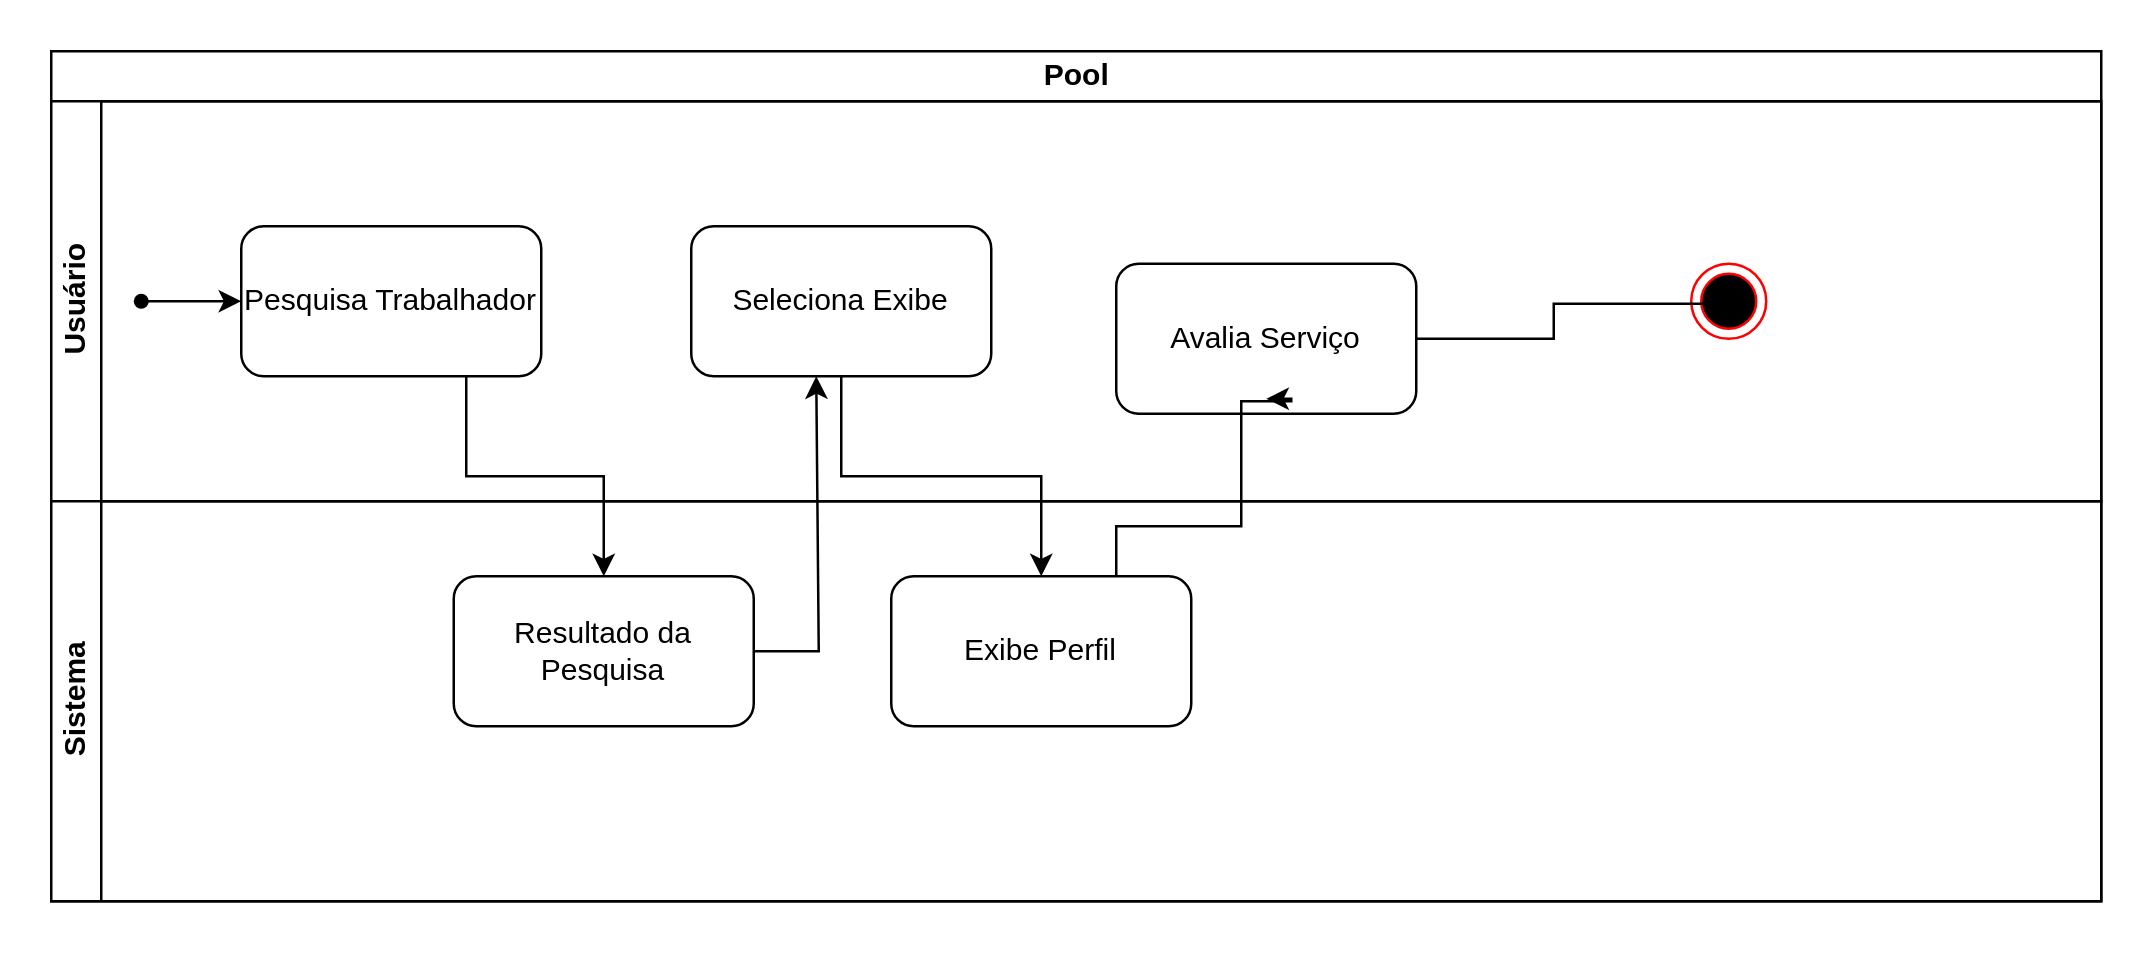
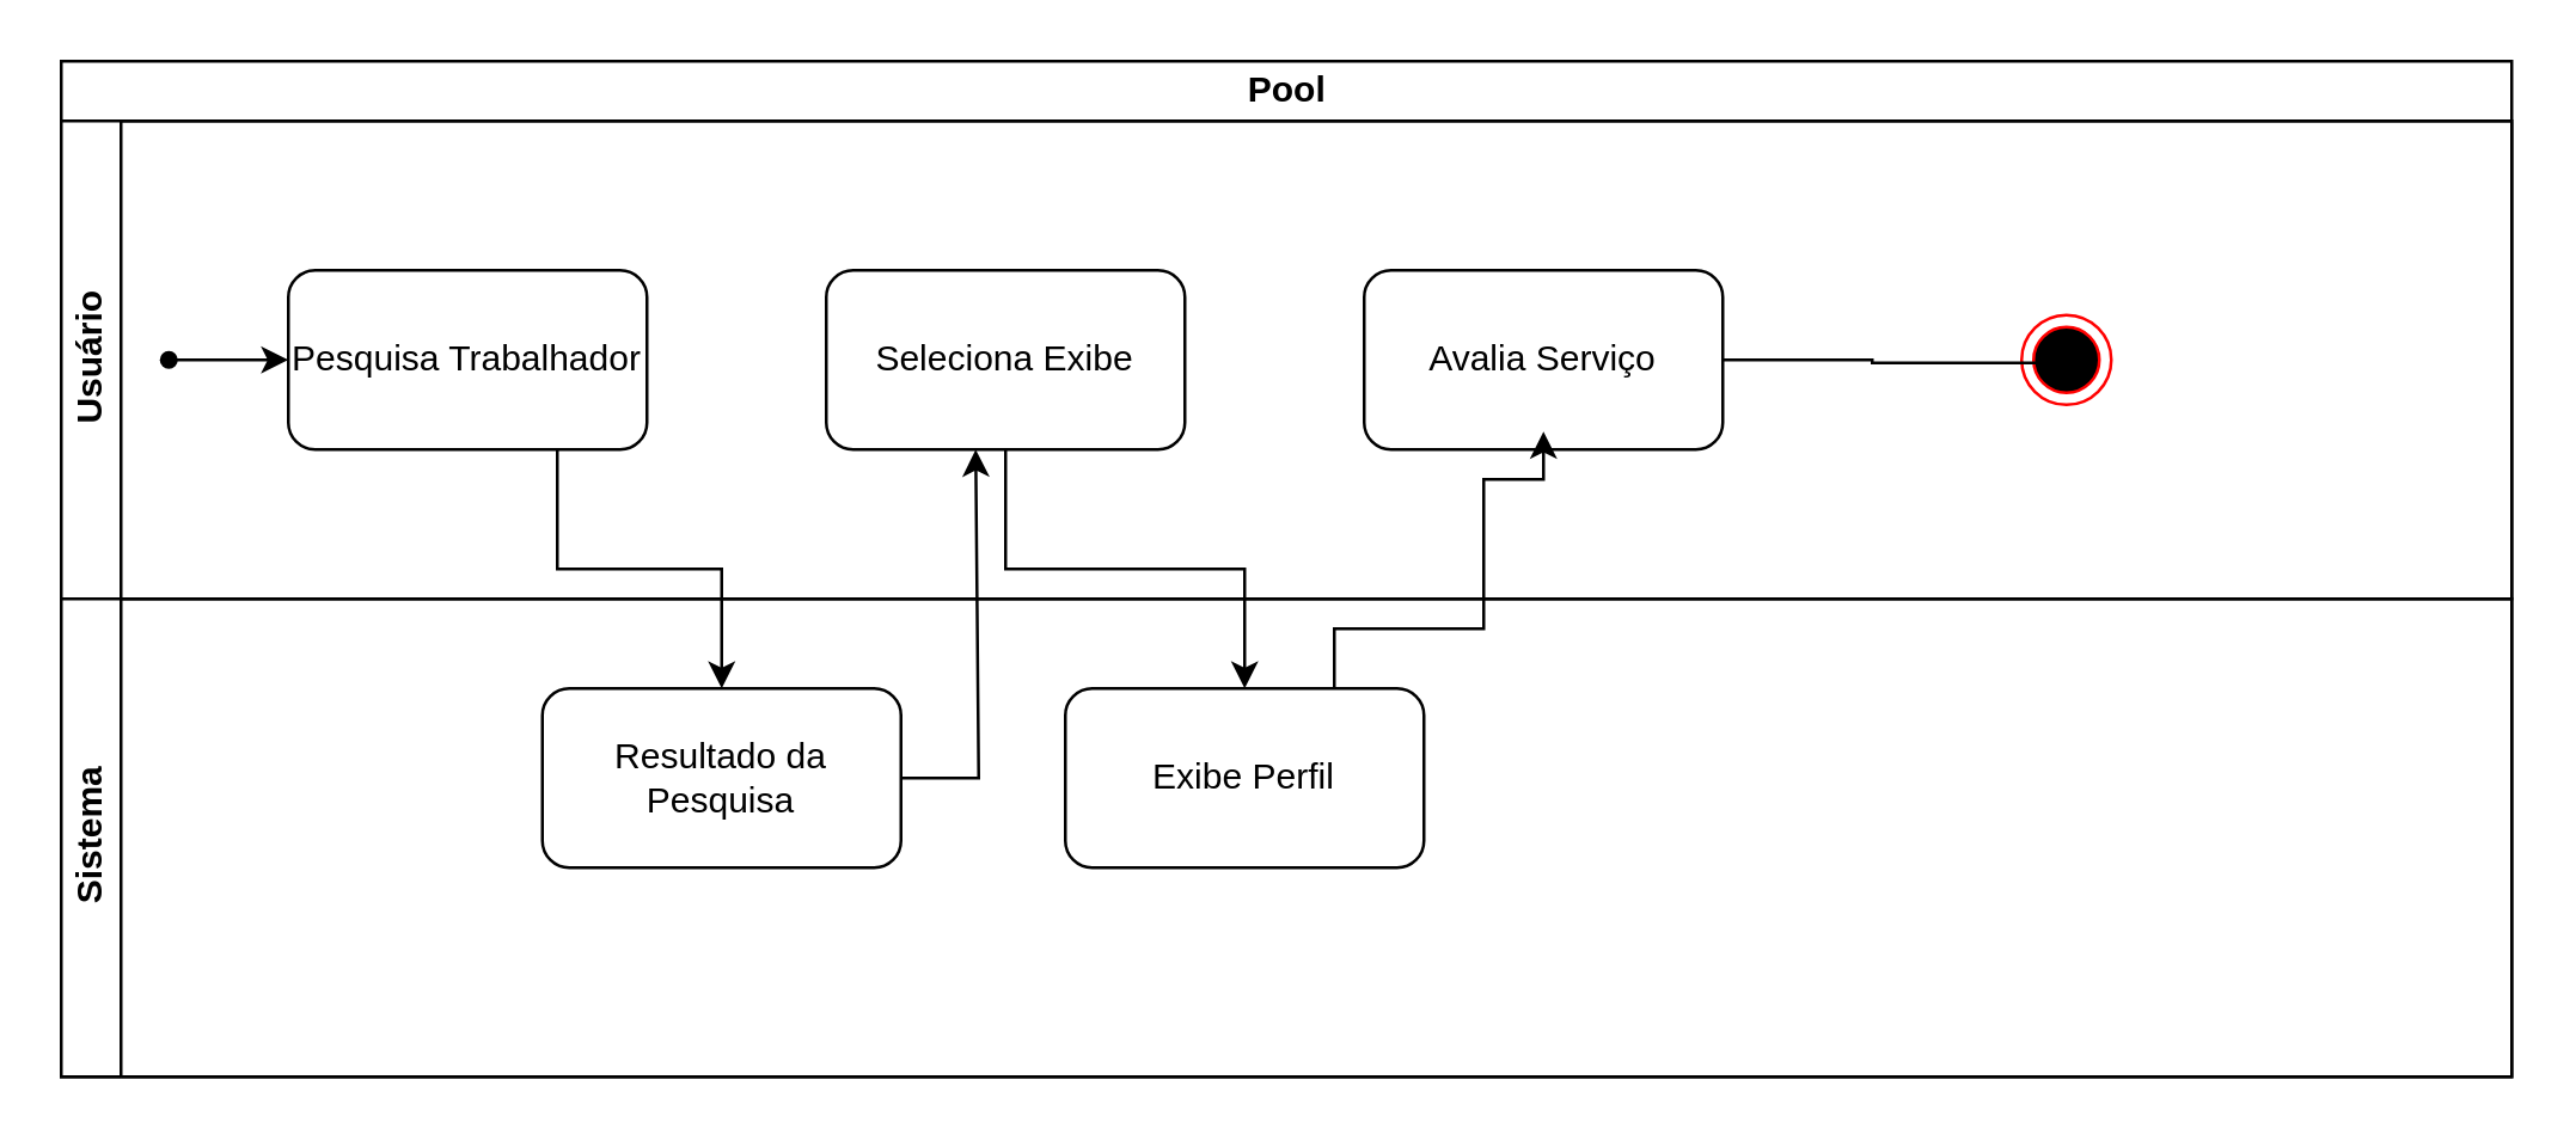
  <mxCell id="0" />
  <mxCell id="1" parent="0" />
  <mxCell id="2" value="Pool" style="swimlane;childLayout=stackLayout;resizeParent=1;resizeParentMax=0;horizontal=1;startSize=20;horizontalStack=0;html=1;" vertex="1" parent="1"><mxGeometry x="20" y="20" width="820" height="340" as="geometry" /></mxCell>
  <mxCell id="3" value="Usuário" style="swimlane;startSize=20;horizontal=0;html=1;" vertex="1" parent="2"><mxGeometry y="20" width="820" height="160" as="geometry"><mxRectangle y="20" width="830" height="30" as="alternateBounds" /></mxGeometry></mxCell>
  <mxCell id="4" value="Pesquisa Trabalhador" style="rounded=1;whiteSpace=wrap;html=1;" vertex="1" parent="3"><mxGeometry x="76" y="50" width="120" height="60" as="geometry" /></mxCell>
- <mxCell id="5" value="Avalia Serviço" style="rounded=1;whiteSpace=wrap;html=1;" vertex="1" parent="3"><mxGeometry x="426" y="65" width="120" height="60" as="geometry" /></mxCell>
+ <mxCell id="5" value="Avalia Serviço" style="rounded=1;whiteSpace=wrap;html=1;" vertex="1" parent="3"><mxGeometry x="436" y="50" width="120" height="60" as="geometry" /></mxCell>
  <mxCell id="6" value="Seleciona Exibe" style="rounded=1;whiteSpace=wrap;html=1;" vertex="1" parent="3"><mxGeometry x="256" y="50" width="120" height="60" as="geometry" /></mxCell>
  <mxCell id="7" style="edgeStyle=orthogonalEdgeStyle;rounded=0;orthogonalLoop=1;jettySize=auto;html=1;" edge="1" parent="3" source="8" target="4"><mxGeometry relative="1" as="geometry" /></mxCell>
  <mxCell id="8" value="" style="shape=waypoint;sketch=0;fillStyle=solid;size=6;pointerEvents=1;points=[];fillColor=none;resizable=0;rotatable=0;perimeter=centerPerimeter;snapToPoint=1;" vertex="1" parent="3"><mxGeometry x="26" y="70" width="20" height="20" as="geometry" /></mxCell>
  <mxCell id="9" value="" style="ellipse;html=1;shape=endState;fillColor=#000000;strokeColor=#ff0000;" vertex="1" parent="3"><mxGeometry x="656" y="65" width="30" height="30" as="geometry" /></mxCell>
  <mxCell id="10" style="edgeStyle=orthogonalEdgeStyle;rounded=0;orthogonalLoop=1;jettySize=auto;html=1;entryX=0.733;entryY=0.533;entryDx=0;entryDy=0;entryPerimeter=0;" edge="1" parent="3" source="5" target="9"><mxGeometry relative="1" as="geometry" /></mxCell>
  <mxCell id="11" value="Sistema" style="swimlane;startSize=20;horizontal=0;html=1;" vertex="1" parent="2"><mxGeometry y="180" width="820" height="160" as="geometry" /></mxCell>
  <mxCell id="12" value="Resultado da Pesquisa" style="rounded=1;whiteSpace=wrap;html=1;" vertex="1" parent="11"><mxGeometry x="161" y="30" width="120" height="60" as="geometry" /></mxCell>
  <mxCell id="13" value="" style="edgeStyle=orthogonalEdgeStyle;rounded=0;orthogonalLoop=1;jettySize=auto;html=1;" edge="1" parent="11" source="12"><mxGeometry relative="1" as="geometry"><mxPoint x="216" y="60" as="sourcePoint" /><mxPoint x="306" y="-50" as="targetPoint" /><Array as="points"><mxPoint x="307" y="60" /></Array></mxGeometry></mxCell>
  <mxCell id="14" value="Exibe Perfil" style="rounded=1;whiteSpace=wrap;html=1;" vertex="1" parent="11"><mxGeometry x="336" y="30" width="120" height="60" as="geometry" /></mxCell>
  <mxCell id="15" style="edgeStyle=orthogonalEdgeStyle;rounded=0;orthogonalLoop=1;jettySize=auto;html=1;exitX=0.75;exitY=1;exitDx=0;exitDy=0;" edge="1" parent="2" source="4" target="12"><mxGeometry relative="1" as="geometry"><mxPoint x="276" y="90" as="targetPoint" /></mxGeometry></mxCell>
  <mxCell id="16" style="edgeStyle=orthogonalEdgeStyle;rounded=0;orthogonalLoop=1;jettySize=auto;html=1;" edge="1" parent="2" source="6" target="14"><mxGeometry relative="1" as="geometry" /></mxCell>
  <mxCell id="17" style="edgeStyle=orthogonalEdgeStyle;rounded=0;orthogonalLoop=1;jettySize=auto;html=1;entryX=0.5;entryY=0.9;entryDx=0;entryDy=0;entryPerimeter=0;" edge="1" parent="2" source="14" target="5"><mxGeometry relative="1" as="geometry"><Array as="points"><mxPoint x="426" y="190" /><mxPoint x="476" y="190" /><mxPoint x="476" y="140" /><mxPoint x="496" y="140" /></Array></mxGeometry></mxCell>
